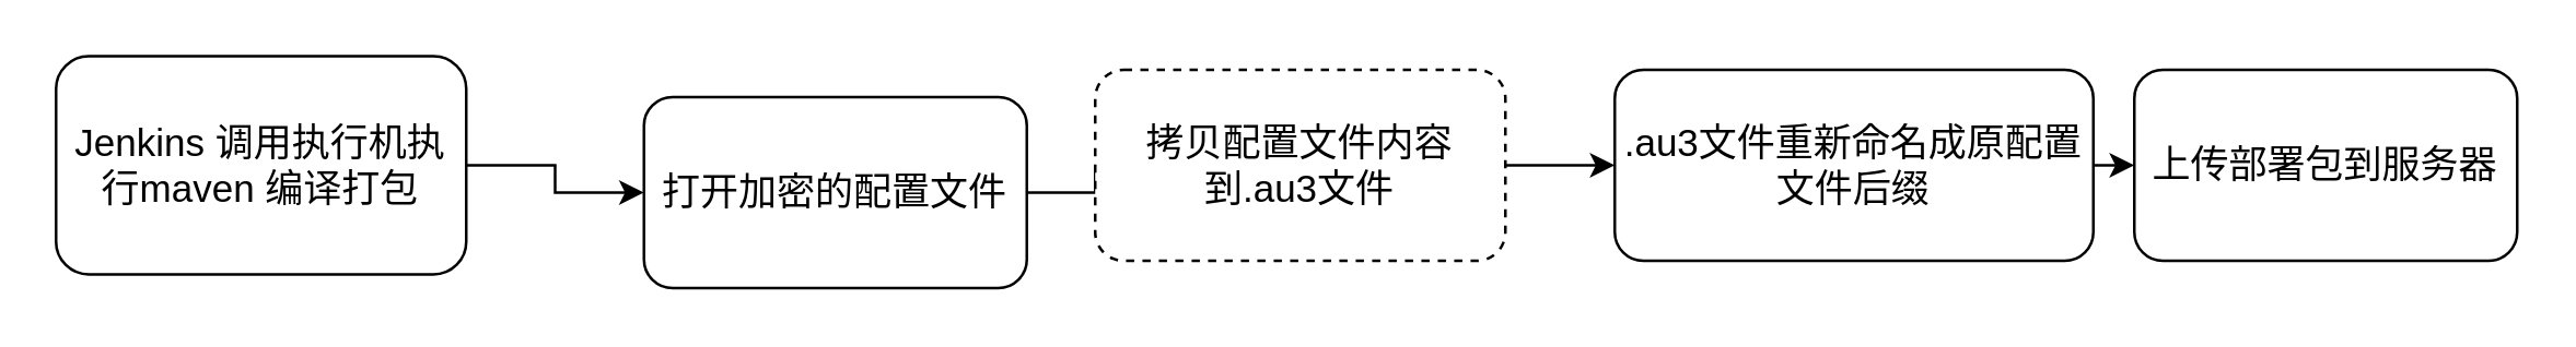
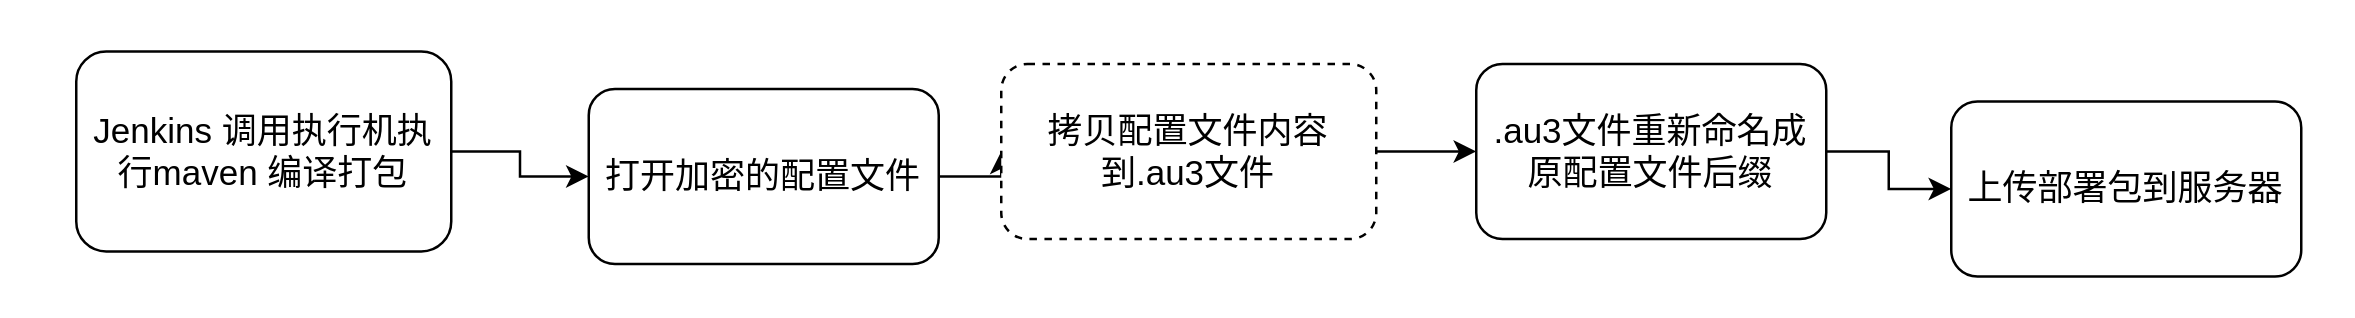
  <mxCell id="0" />
  <mxCell id="1" parent="0" />
  <mxCell id="2" style="edgeStyle=orthogonalEdgeStyle;rounded=0;orthogonalLoop=1;jettySize=auto;html=1;exitX=1;exitY=0.5;exitDx=0;exitDy=0;entryX=0;entryY=0.5;entryDx=0;entryDy=0;" edge="1" parent="1" source="3" target="5"><mxGeometry relative="1" as="geometry" /></mxCell>
- <mxCell id="3" value="&lt;font style=&quot;font-size: 14px&quot;&gt;Jenkins&amp;nbsp;调用执行机执&lt;br&gt;行maven&amp;nbsp;编译打包&lt;/font&gt;" style="rounded=1;whiteSpace=wrap;html=1;" vertex="1" parent="1"><mxGeometry x="20" y="20" width="150" height="80" as="geometry" /></mxCell>
- <mxCell id="4" style="edgeStyle=orthogonalEdgeStyle;rounded=0;orthogonalLoop=1;jettySize=auto;html=1;exitX=1;exitY=0.5;exitDx=0;exitDy=0;entryX=0;entryY=0.5;entryDx=0;entryDy=0;endArrow=none;" edge="1" parent="1" source="5" target="7"><mxGeometry relative="1" as="geometry" /></mxCell>
+ <mxCell id="3" value="&lt;font style=&quot;font-size: 14px&quot;&gt;Jenkins&amp;nbsp;调用执行机执&lt;br&gt;行maven&amp;nbsp;编译打包&lt;/font&gt;" style="rounded=1;whiteSpace=wrap;html=1;" vertex="1" parent="1"><mxGeometry x="30" y="20" width="150" height="80" as="geometry" /></mxCell>
+ <mxCell id="4" style="edgeStyle=orthogonalEdgeStyle;rounded=0;orthogonalLoop=1;jettySize=auto;html=1;exitX=1;exitY=0.5;exitDx=0;exitDy=0;entryX=0;entryY=0.5;entryDx=0;entryDy=0;" edge="1" parent="1" source="5" target="7"><mxGeometry relative="1" as="geometry" /></mxCell>
  <mxCell id="5" value="&lt;font style=&quot;font-size: 14px&quot;&gt;打开加密的配置文件&lt;/font&gt;" style="rounded=1;whiteSpace=wrap;html=1;" vertex="1" parent="1"><mxGeometry x="235" y="35" width="140" height="70" as="geometry" /></mxCell>
  <mxCell id="6" style="edgeStyle=orthogonalEdgeStyle;rounded=0;orthogonalLoop=1;jettySize=auto;html=1;exitX=1;exitY=0.5;exitDx=0;exitDy=0;entryX=0;entryY=0.5;entryDx=0;entryDy=0;" edge="1" parent="1" source="7" target="9"><mxGeometry relative="1" as="geometry" /></mxCell>
  <mxCell id="7" value="&lt;span style=&quot;font-size: 14px&quot;&gt;拷贝配置文件内容到.au3文件&lt;/span&gt;" style="rounded=1;whiteSpace=wrap;html=1;dashed=1;" vertex="1" parent="1"><mxGeometry x="400" y="25" width="150" height="70" as="geometry" /></mxCell>
  <mxCell id="8" style="edgeStyle=orthogonalEdgeStyle;rounded=0;orthogonalLoop=1;jettySize=auto;html=1;exitX=1;exitY=0.5;exitDx=0;exitDy=0;entryX=0;entryY=0.5;entryDx=0;entryDy=0;" edge="1" parent="1" source="9" target="10"><mxGeometry relative="1" as="geometry" /></mxCell>
- <mxCell id="9" value="&lt;span style=&quot;font-size: 14px&quot;&gt;.au3文件重新命名成原配置文件后缀&lt;/span&gt;" style="rounded=1;whiteSpace=wrap;html=1;" vertex="1" parent="1"><mxGeometry x="590" y="25" width="175" height="70" as="geometry" /></mxCell>
- <mxCell id="10" value="&lt;span style=&quot;font-size: 14px&quot;&gt;上传部署包到服务器&lt;/span&gt;" style="rounded=1;whiteSpace=wrap;html=1;" vertex="1" parent="1"><mxGeometry x="780" y="25" width="140" height="70" as="geometry" /></mxCell>
+ <mxCell id="9" value="&lt;span style=&quot;font-size: 14px&quot;&gt;.au3文件重新命名成原配置文件后缀&lt;/span&gt;" style="rounded=1;whiteSpace=wrap;html=1;" vertex="1" parent="1"><mxGeometry x="590" y="25" width="140" height="70" as="geometry" /></mxCell>
+ <mxCell id="10" value="&lt;span style=&quot;font-size: 14px&quot;&gt;上传部署包到服务器&lt;/span&gt;" style="rounded=1;whiteSpace=wrap;html=1;" vertex="1" parent="1"><mxGeometry x="780" y="40" width="140" height="70" as="geometry" /></mxCell>
